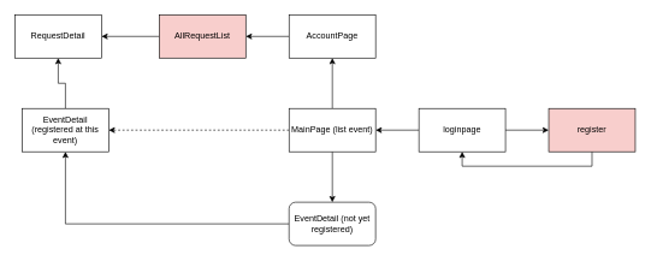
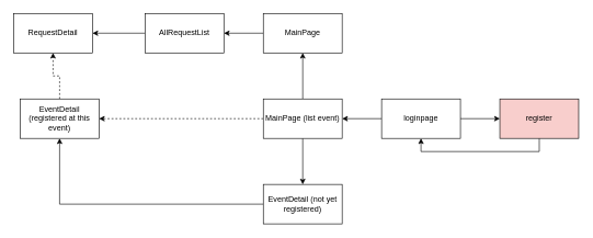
  <mxCell id="0" />
  <mxCell id="1" parent="0" />
  <mxCell id="2" style="edgeStyle=orthogonalEdgeStyle;rounded=0;orthogonalLoop=1;jettySize=auto;html=1;entryX=0;entryY=0.5;entryDx=0;entryDy=0;" parent="1" source="4" target="6" edge="1"><mxGeometry relative="1" as="geometry" /></mxCell>
  <mxCell id="3" style="edgeStyle=orthogonalEdgeStyle;rounded=0;orthogonalLoop=1;jettySize=auto;html=1;entryX=1;entryY=0.5;entryDx=0;entryDy=0;" edge="1" parent="1" source="4" target="19"><mxGeometry relative="1" as="geometry" /></mxCell>
  <mxCell id="4" value="loginpage" style="rounded=0;whiteSpace=wrap;html=1;" parent="1" vertex="1"><mxGeometry x="580" y="150" width="120" height="60" as="geometry" /></mxCell>
  <mxCell id="5" style="edgeStyle=orthogonalEdgeStyle;rounded=0;orthogonalLoop=1;jettySize=auto;html=1;entryX=0.5;entryY=1;entryDx=0;entryDy=0;" parent="1" source="6" target="4" edge="1"><mxGeometry relative="1" as="geometry"><Array as="points"><mxPoint x="820" y="230" /><mxPoint x="640" y="230" /></Array></mxGeometry></mxCell>
  <mxCell id="6" value="register" style="rounded=0;whiteSpace=wrap;html=1;fillColor=#f8cecc;" parent="1" vertex="1"><mxGeometry x="760" y="150" width="120" height="60" as="geometry" /></mxCell>
  <mxCell id="7" style="edgeStyle=orthogonalEdgeStyle;rounded=0;orthogonalLoop=1;jettySize=auto;html=1;entryX=1;entryY=0.5;entryDx=0;entryDy=0;" edge="1" parent="1" source="8" target="12"><mxGeometry relative="1" as="geometry" /></mxCell>
- <mxCell id="8" value="AccountPage" style="rounded=0;whiteSpace=wrap;html=1;" parent="1" vertex="1"><mxGeometry x="400" y="20" width="120" height="60" as="geometry" /></mxCell>
+ <mxCell id="8" value="MainPage" style="rounded=0;whiteSpace=wrap;html=1;" parent="1" vertex="1"><mxGeometry x="400" y="20" width="120" height="60" as="geometry" /></mxCell>
  <mxCell id="9" style="edgeStyle=orthogonalEdgeStyle;rounded=0;orthogonalLoop=1;jettySize=auto;html=1;entryX=0.5;entryY=1;entryDx=0;entryDy=0;" edge="1" parent="1" source="10" target="15"><mxGeometry relative="1" as="geometry" /></mxCell>
- <mxCell id="10" value="EventDetail (not yet registered)" style="whiteSpace=wrap;html=1;rounded=1;" parent="1" vertex="1"><mxGeometry x="400" y="280" width="120" height="60" as="geometry" /></mxCell>
+ <mxCell id="10" value="EventDetail (not yet registered)" style="rounded=0;whiteSpace=wrap;html=1;" parent="1" vertex="1"><mxGeometry x="400" y="280" width="120" height="60" as="geometry" /></mxCell>
  <mxCell id="11" style="edgeStyle=orthogonalEdgeStyle;rounded=0;orthogonalLoop=1;jettySize=auto;html=1;entryX=1;entryY=0.5;entryDx=0;entryDy=0;" edge="1" parent="1" source="12" target="13"><mxGeometry relative="1" as="geometry" /></mxCell>
- <mxCell id="12" value="AllRequestList" style="rounded=0;whiteSpace=wrap;html=1;fillColor=#f8cecc;" parent="1" vertex="1"><mxGeometry x="220" y="20" width="120" height="60" as="geometry" /></mxCell>
+ <mxCell id="12" value="AllRequestList" style="rounded=0;whiteSpace=wrap;html=1;" parent="1" vertex="1"><mxGeometry x="220" y="20" width="120" height="60" as="geometry" /></mxCell>
  <mxCell id="13" value="RequestDetail" style="rounded=0;whiteSpace=wrap;html=1;" parent="1" vertex="1"><mxGeometry x="20" y="20" width="120" height="60" as="geometry" /></mxCell>
- <mxCell id="14" style="edgeStyle=orthogonalEdgeStyle;rounded=0;orthogonalLoop=1;jettySize=auto;html=1;entryX=0.5;entryY=1;entryDx=0;entryDy=0;" edge="1" parent="1" source="15" target="13"><mxGeometry relative="1" as="geometry" /></mxCell>
+ <mxCell id="14" style="edgeStyle=orthogonalEdgeStyle;rounded=0;orthogonalLoop=1;jettySize=auto;html=1;entryX=0.5;entryY=1;entryDx=0;entryDy=0;dashed=1;" edge="1" parent="1" source="15" target="13"><mxGeometry relative="1" as="geometry" /></mxCell>
  <mxCell id="15" value="EventDetail (registered at this event)" style="rounded=0;whiteSpace=wrap;html=1;" parent="1" vertex="1"><mxGeometry x="30" y="150" width="120" height="60" as="geometry" /></mxCell>
  <mxCell id="16" style="edgeStyle=orthogonalEdgeStyle;rounded=0;orthogonalLoop=1;jettySize=auto;html=1;entryX=0.5;entryY=0;entryDx=0;entryDy=0;" edge="1" parent="1" source="19" target="10"><mxGeometry relative="1" as="geometry" /></mxCell>
  <mxCell id="17" style="edgeStyle=orthogonalEdgeStyle;rounded=0;orthogonalLoop=1;jettySize=auto;html=1;entryX=0.5;entryY=1;entryDx=0;entryDy=0;" edge="1" parent="1" source="19" target="8"><mxGeometry relative="1" as="geometry" /></mxCell>
  <mxCell id="18" style="edgeStyle=orthogonalEdgeStyle;rounded=0;orthogonalLoop=1;jettySize=auto;html=1;entryX=1;entryY=0.5;entryDx=0;entryDy=0;dashed=1;" edge="1" parent="1" source="19" target="15"><mxGeometry relative="1" as="geometry" /></mxCell>
  <mxCell id="19" value="MainPage (list event)" style="rounded=0;whiteSpace=wrap;html=1;" vertex="1" parent="1"><mxGeometry x="400" y="150" width="120" height="60" as="geometry" /></mxCell>
